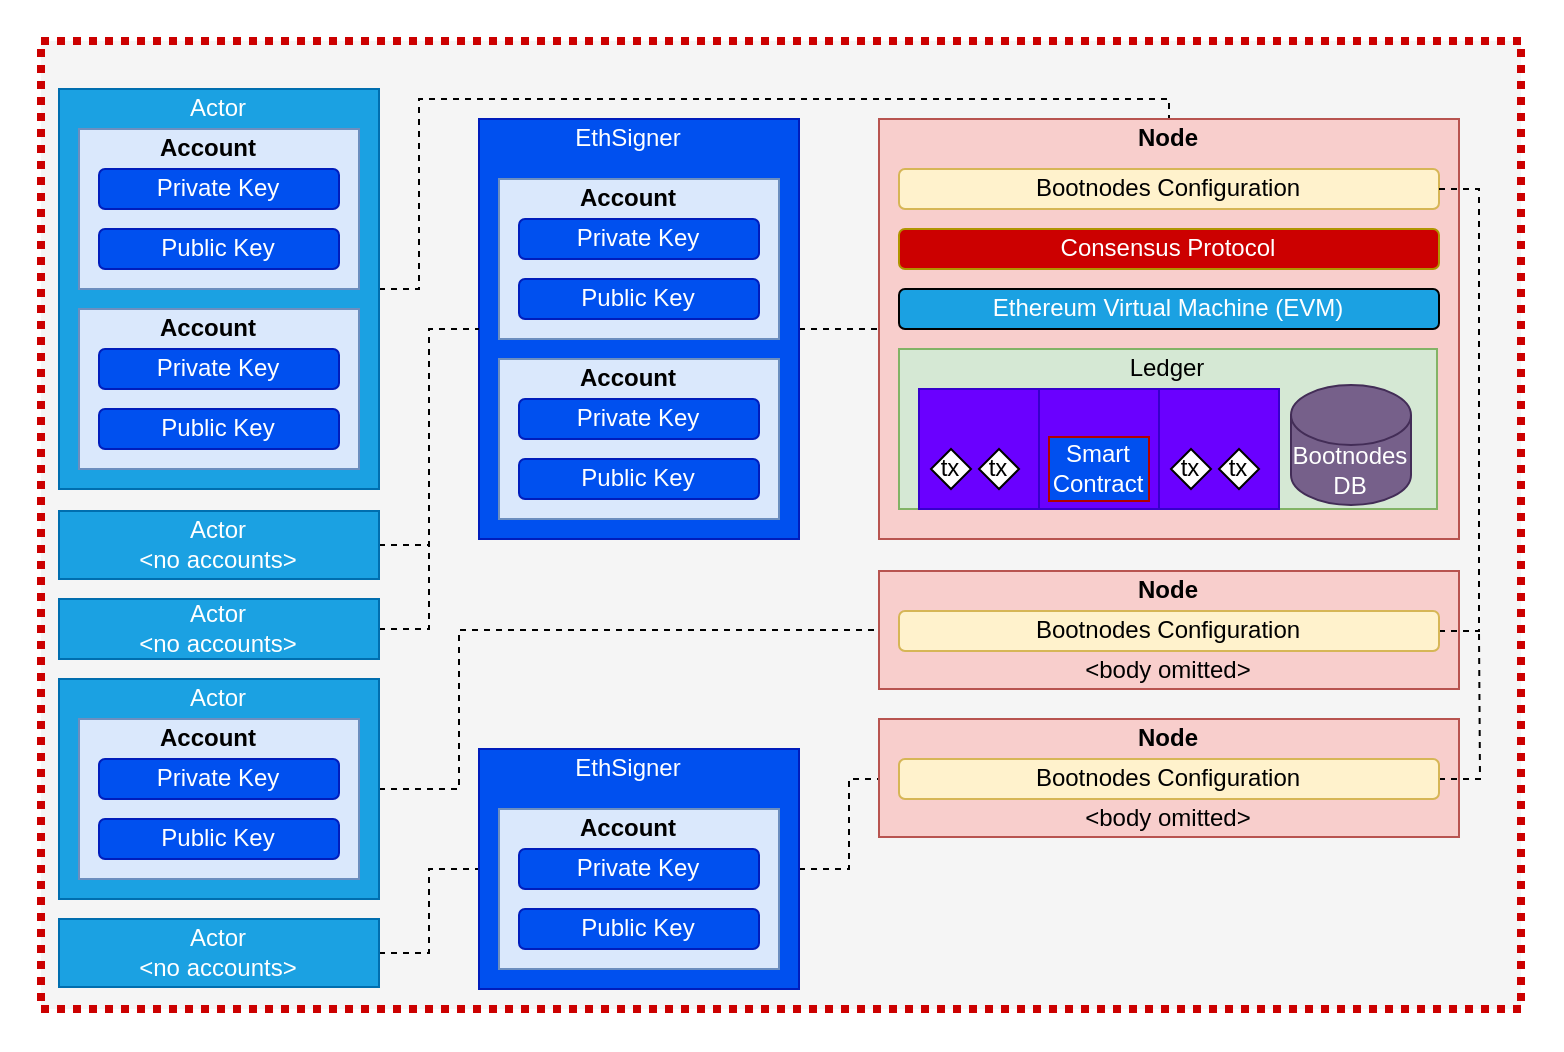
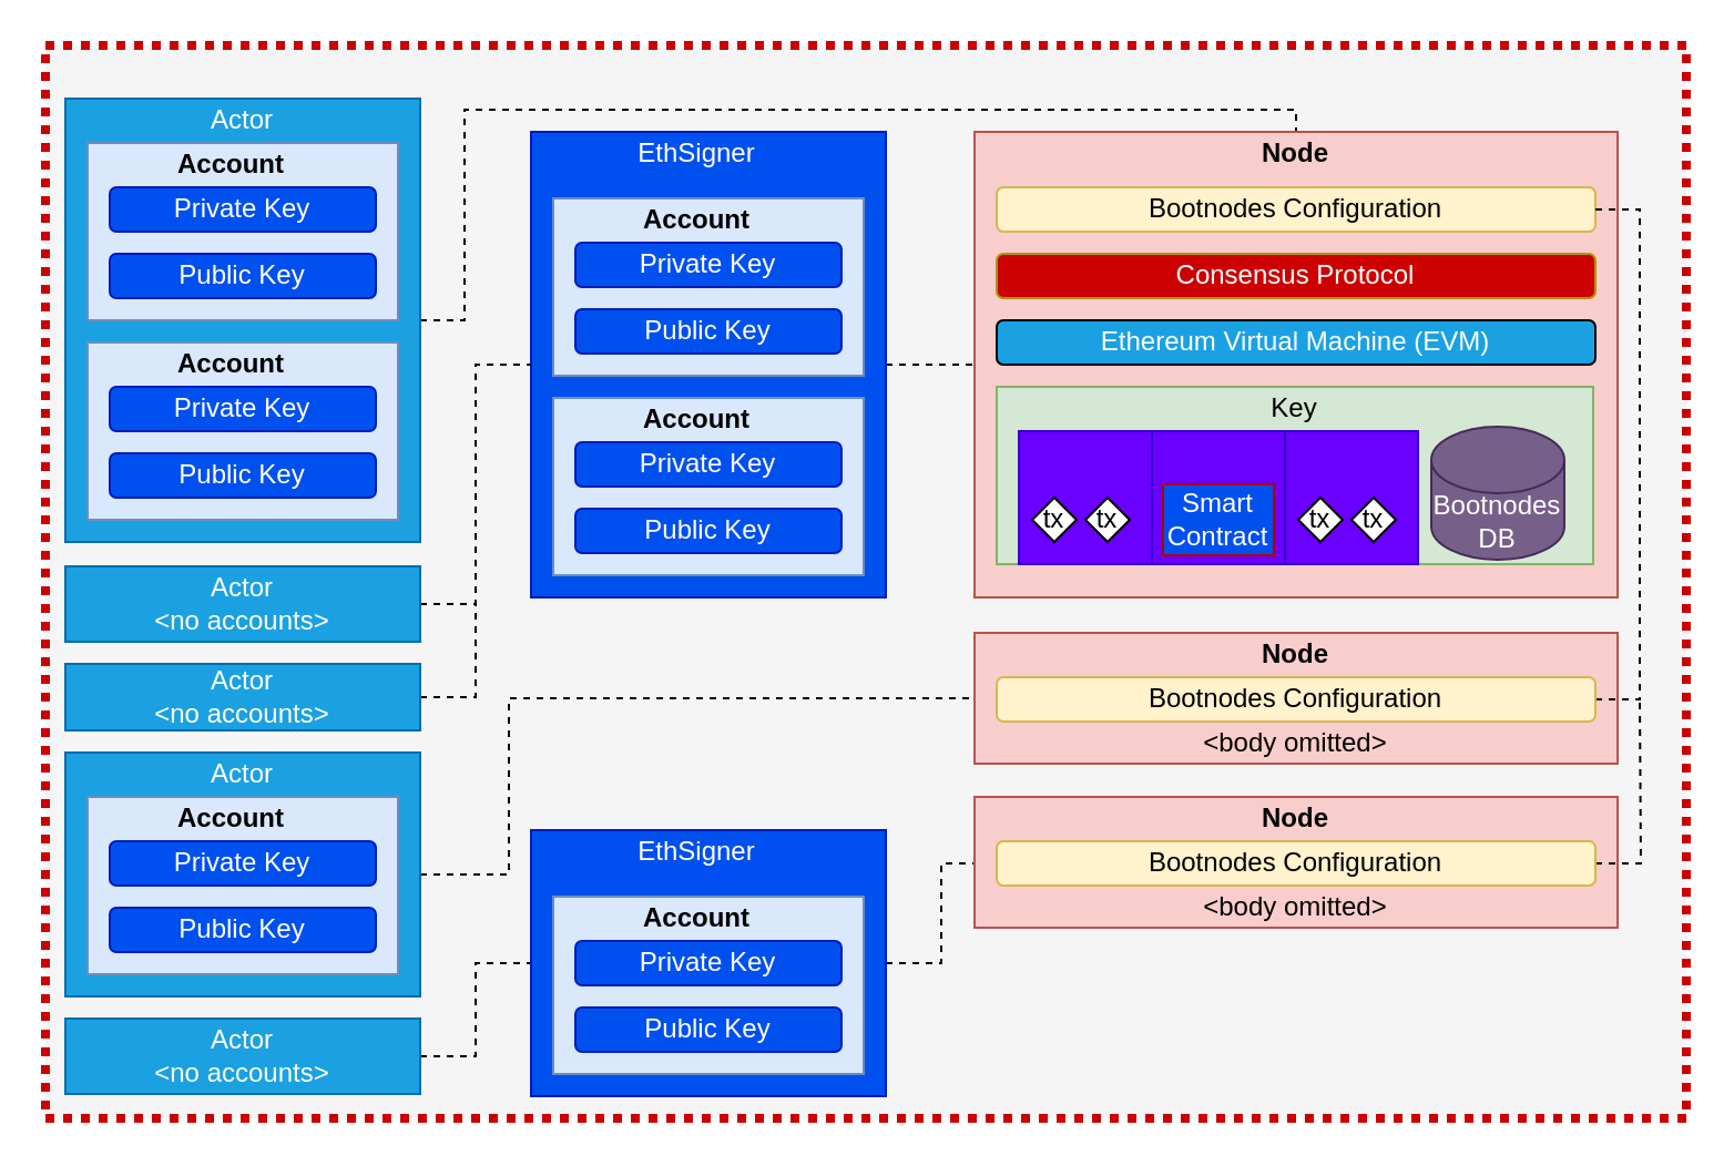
  <mxCell id="0" />
  <mxCell id="1" parent="0" />
  <mxCell id="2" value="" style="rounded=0;whiteSpace=wrap;html=1;dashed=1;strokeWidth=4;dashPattern=1 1;fillColor=#f5f5f5;fontColor=#333333;strokeColor=#CC0000;" parent="1" vertex="1"><mxGeometry x="20" y="20" width="740" height="484" as="geometry" /></mxCell>
  <mxCell id="3" style="edgeStyle=orthogonalEdgeStyle;rounded=0;orthogonalLoop=1;jettySize=auto;html=1;exitX=1;exitY=0.5;exitDx=0;exitDy=0;entryX=0.5;entryY=0;entryDx=0;entryDy=0;dashed=1;endArrow=none;endFill=0;fontColor=#FFFFFF;" parent="1" source="4" target="17" edge="1"><mxGeometry relative="1" as="geometry"><Array as="points"><mxPoint x="209" y="144" /><mxPoint x="209" y="49" /><mxPoint x="584" y="49" /></Array></mxGeometry></mxCell>
  <mxCell id="4" value="" style="rounded=0;whiteSpace=wrap;html=1;fillColor=#1ba1e2;fontColor=#ffffff;strokeColor=#006EAF;" parent="1" vertex="1"><mxGeometry x="29" y="44" width="160" height="200" as="geometry" /></mxCell>
  <mxCell id="5" value="" style="rounded=0;whiteSpace=wrap;html=1;fillColor=#f8cecc;strokeColor=#b85450;" parent="1" vertex="1"><mxGeometry x="439" y="59" width="290" height="210" as="geometry" /></mxCell>
  <mxCell id="6" value="" style="rounded=0;whiteSpace=wrap;html=1;fillColor=#d5e8d4;strokeColor=#82b366;" parent="1" vertex="1"><mxGeometry x="449" y="174" width="269" height="80" as="geometry" /></mxCell>
- <mxCell id="7" value="Ledger" style="text;html=1;strokeColor=none;fillColor=none;align=center;verticalAlign=middle;whiteSpace=wrap;rounded=0;" parent="1" vertex="1"><mxGeometry x="449" y="174" width="269" height="20" as="geometry" /></mxCell>
+ <mxCell id="7" value="Key" style="text;html=1;strokeColor=none;fillColor=none;align=center;verticalAlign=middle;whiteSpace=wrap;rounded=0;" parent="1" vertex="1"><mxGeometry x="449" y="174" width="269" height="20" as="geometry" /></mxCell>
  <mxCell id="8" value="" style="rounded=0;whiteSpace=wrap;html=1;fillColor=#6a00ff;strokeColor=#3700CC;fontColor=#ffffff;" parent="1" vertex="1"><mxGeometry x="459" y="194" width="60" height="60" as="geometry" /></mxCell>
  <mxCell id="9" value="tx" style="rhombus;whiteSpace=wrap;html=1;" parent="1" vertex="1"><mxGeometry x="465" y="224" width="20" height="20" as="geometry" /></mxCell>
  <mxCell id="10" value="tx" style="rhombus;whiteSpace=wrap;html=1;" parent="1" vertex="1"><mxGeometry x="489" y="224" width="20" height="20" as="geometry" /></mxCell>
  <mxCell id="11" value="" style="rounded=0;whiteSpace=wrap;html=1;fillColor=#6a00ff;strokeColor=#3700CC;fontColor=#ffffff;" parent="1" vertex="1"><mxGeometry x="519" y="194" width="60" height="60" as="geometry" /></mxCell>
  <mxCell id="12" value="" style="rounded=0;whiteSpace=wrap;html=1;fillColor=#6a00ff;strokeColor=#3700CC;fontColor=#ffffff;" parent="1" vertex="1"><mxGeometry x="579" y="194" width="60" height="60" as="geometry" /></mxCell>
  <mxCell id="13" value="tx" style="rhombus;whiteSpace=wrap;html=1;" parent="1" vertex="1"><mxGeometry x="585" y="224" width="20" height="20" as="geometry" /></mxCell>
  <mxCell id="14" value="tx" style="rhombus;whiteSpace=wrap;html=1;" parent="1" vertex="1"><mxGeometry x="609" y="224" width="20" height="20" as="geometry" /></mxCell>
  <mxCell id="15" value="Bootnodes DB" style="shape=cylinder3;whiteSpace=wrap;html=1;boundedLbl=1;backgroundOutline=1;size=15;fillColor=#76608a;strokeColor=#432D57;fontColor=#ffffff;" parent="1" vertex="1"><mxGeometry x="645" y="192" width="60" height="60" as="geometry" /></mxCell>
  <mxCell id="16" value="Smart Contract" style="rounded=0;whiteSpace=wrap;html=1;fontColor=#ffffff;fillColor=#0050ef;strokeColor=#B00000;" parent="1" vertex="1"><mxGeometry x="524" y="218" width="50" height="32" as="geometry" /></mxCell>
  <mxCell id="17" value="Node" style="text;html=1;strokeColor=none;fillColor=none;align=center;verticalAlign=middle;whiteSpace=wrap;rounded=0;fontStyle=1" parent="1" vertex="1"><mxGeometry x="449" y="59" width="270" height="20" as="geometry" /></mxCell>
  <mxCell id="18" style="edgeStyle=orthogonalEdgeStyle;rounded=0;orthogonalLoop=1;jettySize=auto;html=1;exitX=1;exitY=0.5;exitDx=0;exitDy=0;entryX=0;entryY=0.5;entryDx=0;entryDy=0;fontColor=#FFFFFF;dashed=1;endArrow=none;endFill=0;" parent="1" source="19" target="5" edge="1"><mxGeometry relative="1" as="geometry" /></mxCell>
  <mxCell id="19" value="" style="rounded=0;whiteSpace=wrap;html=1;fillColor=#0050ef;strokeColor=#001DBC;fontColor=#ffffff;" parent="1" vertex="1"><mxGeometry x="239" y="59" width="160" height="210" as="geometry" /></mxCell>
  <mxCell id="20" value="Ethereum Virtual Machine (EVM)" style="rounded=1;whiteSpace=wrap;html=1;fillColor=#1ba1e2;fontColor=#FFFFFF;" parent="1" vertex="1"><mxGeometry x="449" y="144" width="270" height="20" as="geometry" /></mxCell>
  <mxCell id="21" value="Consensus Protocol" style="rounded=1;whiteSpace=wrap;html=1;strokeColor=#B09500;fontColor=#ffffff;fillColor=#cc0000;" parent="1" vertex="1"><mxGeometry x="449" y="114" width="270" height="20" as="geometry" /></mxCell>
  <mxCell id="22" style="edgeStyle=orthogonalEdgeStyle;rounded=0;orthogonalLoop=1;jettySize=auto;html=1;exitX=1;exitY=0.5;exitDx=0;exitDy=0;entryX=0;entryY=0.5;entryDx=0;entryDy=0;dashed=1;endArrow=none;endFill=0;fontColor=#FFFFFF;" parent="1" source="23" target="19" edge="1"><mxGeometry relative="1" as="geometry" /></mxCell>
  <mxCell id="23" value="Actor&lt;br&gt;&amp;lt;no accounts&amp;gt;" style="rounded=0;whiteSpace=wrap;html=1;fillColor=#1ba1e2;strokeColor=#006EAF;fontColor=#ffffff;" parent="1" vertex="1"><mxGeometry x="29" y="255" width="160" height="34" as="geometry" /></mxCell>
  <mxCell id="24" value="" style="rounded=0;whiteSpace=wrap;html=1;fillColor=#dae8fc;strokeColor=#6c8ebf;" parent="1" vertex="1"><mxGeometry x="249" y="179" width="140" height="80" as="geometry" /></mxCell>
  <mxCell id="25" value="Public Key" style="rounded=1;whiteSpace=wrap;html=1;fillColor=#0050ef;strokeColor=#001DBC;fontColor=#ffffff;" parent="1" vertex="1"><mxGeometry x="259" y="229" width="120" height="20" as="geometry" /></mxCell>
  <mxCell id="26" value="Private Key" style="rounded=1;whiteSpace=wrap;html=1;fillColor=#0050ef;strokeColor=#001DBC;fontColor=#ffffff;" parent="1" vertex="1"><mxGeometry x="259" y="199" width="120" height="20" as="geometry" /></mxCell>
  <mxCell id="27" value="Account" style="text;html=1;strokeColor=none;fillColor=none;align=center;verticalAlign=middle;whiteSpace=wrap;rounded=0;fontStyle=1" parent="1" vertex="1"><mxGeometry x="249" y="179" width="130" height="20" as="geometry" /></mxCell>
  <mxCell id="28" value="" style="rounded=0;whiteSpace=wrap;html=1;fillColor=#dae8fc;strokeColor=#6c8ebf;" parent="1" vertex="1"><mxGeometry x="249" y="89" width="140" height="80" as="geometry" /></mxCell>
  <mxCell id="29" value="Public Key" style="rounded=1;whiteSpace=wrap;html=1;fillColor=#0050ef;strokeColor=#001DBC;fontColor=#ffffff;" parent="1" vertex="1"><mxGeometry x="259" y="139" width="120" height="20" as="geometry" /></mxCell>
  <mxCell id="30" value="Private Key" style="rounded=1;whiteSpace=wrap;html=1;fillColor=#0050ef;strokeColor=#001DBC;fontColor=#ffffff;" parent="1" vertex="1"><mxGeometry x="259" y="109" width="120" height="20" as="geometry" /></mxCell>
  <mxCell id="31" value="Account" style="text;html=1;strokeColor=none;fillColor=none;align=center;verticalAlign=middle;whiteSpace=wrap;rounded=0;fontStyle=1" parent="1" vertex="1"><mxGeometry x="249" y="89" width="130" height="20" as="geometry" /></mxCell>
  <mxCell id="32" value="&lt;font&gt;EthSigner&lt;/font&gt;" style="text;html=1;align=center;verticalAlign=middle;whiteSpace=wrap;rounded=0;fontColor=#FFFFFF;" parent="1" vertex="1"><mxGeometry x="239" y="59" width="150" height="20" as="geometry" /></mxCell>
  <mxCell id="33" style="edgeStyle=orthogonalEdgeStyle;rounded=0;orthogonalLoop=1;jettySize=auto;html=1;exitX=1;exitY=0.5;exitDx=0;exitDy=0;dashed=1;endArrow=none;endFill=0;fontColor=#FFFFFF;entryX=0;entryY=0.5;entryDx=0;entryDy=0;" parent="1" source="34" target="19" edge="1"><mxGeometry relative="1" as="geometry"><mxPoint x="219" y="295" as="targetPoint" /></mxGeometry></mxCell>
  <mxCell id="34" value="Actor&lt;br&gt;&amp;lt;no accounts&amp;gt;" style="rounded=0;whiteSpace=wrap;html=1;fillColor=#1ba1e2;strokeColor=#006EAF;fontColor=#ffffff;" parent="1" vertex="1"><mxGeometry x="29" y="299" width="160" height="30" as="geometry" /></mxCell>
  <mxCell id="35" value="" style="rounded=0;whiteSpace=wrap;html=1;fillColor=#dae8fc;strokeColor=#6c8ebf;" parent="1" vertex="1"><mxGeometry x="39" y="64" width="140" height="80" as="geometry" /></mxCell>
  <mxCell id="36" value="Public Key" style="rounded=1;whiteSpace=wrap;html=1;fillColor=#0050ef;strokeColor=#001DBC;fontColor=#ffffff;" parent="1" vertex="1"><mxGeometry x="49" y="114" width="120" height="20" as="geometry" /></mxCell>
  <mxCell id="37" value="Private Key" style="rounded=1;whiteSpace=wrap;html=1;fillColor=#0050ef;strokeColor=#001DBC;fontColor=#ffffff;" parent="1" vertex="1"><mxGeometry x="49" y="84" width="120" height="20" as="geometry" /></mxCell>
  <mxCell id="38" value="Account" style="text;html=1;strokeColor=none;fillColor=none;align=center;verticalAlign=middle;whiteSpace=wrap;rounded=0;fontStyle=1" parent="1" vertex="1"><mxGeometry x="39" y="64" width="130" height="20" as="geometry" /></mxCell>
  <mxCell id="39" value="Actor" style="text;html=1;strokeColor=none;fillColor=none;align=center;verticalAlign=middle;whiteSpace=wrap;rounded=0;fontColor=#FFFFFF;" parent="1" vertex="1"><mxGeometry x="29" y="44" width="160" height="20" as="geometry" /></mxCell>
  <mxCell id="40" value="" style="rounded=0;whiteSpace=wrap;html=1;fillColor=#dae8fc;strokeColor=#6c8ebf;" parent="1" vertex="1"><mxGeometry x="39" y="154" width="140" height="80" as="geometry" /></mxCell>
  <mxCell id="41" value="Public Key" style="rounded=1;whiteSpace=wrap;html=1;fillColor=#0050ef;strokeColor=#001DBC;fontColor=#ffffff;" parent="1" vertex="1"><mxGeometry x="49" y="204" width="120" height="20" as="geometry" /></mxCell>
  <mxCell id="42" value="Private Key" style="rounded=1;whiteSpace=wrap;html=1;fillColor=#0050ef;strokeColor=#001DBC;fontColor=#ffffff;" parent="1" vertex="1"><mxGeometry x="49" y="174" width="120" height="20" as="geometry" /></mxCell>
  <mxCell id="43" value="Account" style="text;html=1;strokeColor=none;fillColor=none;align=center;verticalAlign=middle;whiteSpace=wrap;rounded=0;fontStyle=1" parent="1" vertex="1"><mxGeometry x="39" y="154" width="130" height="20" as="geometry" /></mxCell>
  <mxCell id="44" value="Bootnodes Configuration" style="rounded=1;whiteSpace=wrap;html=1;fillColor=#fff2cc;strokeColor=#d6b656;" parent="1" vertex="1"><mxGeometry x="449" y="84" width="270" height="20" as="geometry" /></mxCell>
  <mxCell id="45" value="" style="rounded=0;whiteSpace=wrap;html=1;fillColor=#f8cecc;strokeColor=#b85450;" parent="1" vertex="1"><mxGeometry x="439" y="285" width="290" height="59" as="geometry" /></mxCell>
  <mxCell id="46" value="Node" style="text;html=1;strokeColor=none;fillColor=none;align=center;verticalAlign=middle;whiteSpace=wrap;rounded=0;fontStyle=1" parent="1" vertex="1"><mxGeometry x="449" y="285" width="270" height="20" as="geometry" /></mxCell>
  <mxCell id="47" style="edgeStyle=orthogonalEdgeStyle;rounded=0;orthogonalLoop=1;jettySize=auto;html=1;exitX=1;exitY=0.5;exitDx=0;exitDy=0;entryX=0;entryY=0.5;entryDx=0;entryDy=0;dashed=1;endArrow=none;endFill=0;fontColor=#FFFFFF;" parent="1" source="48" target="45" edge="1"><mxGeometry relative="1" as="geometry"><Array as="points"><mxPoint x="229" y="394" /><mxPoint x="229" y="315" /></Array></mxGeometry></mxCell>
  <mxCell id="48" value="" style="rounded=0;whiteSpace=wrap;html=1;fillColor=#1ba1e2;fontColor=#ffffff;strokeColor=#006EAF;" parent="1" vertex="1"><mxGeometry x="29" y="339" width="160" height="110" as="geometry" /></mxCell>
  <mxCell id="49" value="" style="rounded=0;whiteSpace=wrap;html=1;fillColor=#dae8fc;strokeColor=#6c8ebf;" parent="1" vertex="1"><mxGeometry x="39" y="359" width="140" height="80" as="geometry" /></mxCell>
  <mxCell id="50" value="Public Key" style="rounded=1;whiteSpace=wrap;html=1;fillColor=#0050ef;strokeColor=#001DBC;fontColor=#ffffff;" parent="1" vertex="1"><mxGeometry x="49" y="409" width="120" height="20" as="geometry" /></mxCell>
  <mxCell id="51" value="Private Key" style="rounded=1;whiteSpace=wrap;html=1;fillColor=#0050ef;strokeColor=#001DBC;fontColor=#ffffff;" parent="1" vertex="1"><mxGeometry x="49" y="379" width="120" height="20" as="geometry" /></mxCell>
  <mxCell id="52" value="Account" style="text;html=1;strokeColor=none;fillColor=none;align=center;verticalAlign=middle;whiteSpace=wrap;rounded=0;fontStyle=1" parent="1" vertex="1"><mxGeometry x="39" y="359" width="130" height="20" as="geometry" /></mxCell>
  <mxCell id="53" value="Actor" style="text;html=1;strokeColor=none;fillColor=none;align=center;verticalAlign=middle;whiteSpace=wrap;rounded=0;fontColor=#FFFFFF;" parent="1" vertex="1"><mxGeometry x="29" y="339" width="160" height="20" as="geometry" /></mxCell>
  <mxCell id="54" style="edgeStyle=orthogonalEdgeStyle;rounded=0;orthogonalLoop=1;jettySize=auto;html=1;exitX=1;exitY=0.5;exitDx=0;exitDy=0;entryX=0;entryY=0.5;entryDx=0;entryDy=0;dashed=1;endArrow=none;endFill=0;fontColor=#FFFFFF;" parent="1" source="55" target="57" edge="1"><mxGeometry relative="1" as="geometry" /></mxCell>
  <mxCell id="55" value="Actor&lt;br&gt;&amp;lt;no accounts&amp;gt;" style="rounded=0;whiteSpace=wrap;html=1;fillColor=#1ba1e2;strokeColor=#006EAF;fontColor=#ffffff;" parent="1" vertex="1"><mxGeometry x="29" y="459" width="160" height="34" as="geometry" /></mxCell>
  <mxCell id="56" style="edgeStyle=orthogonalEdgeStyle;rounded=0;orthogonalLoop=1;jettySize=auto;html=1;exitX=1;exitY=0.5;exitDx=0;exitDy=0;entryX=0;entryY=0.5;entryDx=0;entryDy=0;dashed=1;endArrow=none;endFill=0;fontColor=#FFFFFF;" parent="1" source="57" target="69" edge="1"><mxGeometry relative="1" as="geometry"><mxPoint x="438.5" y="376" as="targetPoint" /></mxGeometry></mxCell>
  <mxCell id="57" value="" style="rounded=0;whiteSpace=wrap;html=1;fillColor=#0050ef;strokeColor=#001DBC;fontColor=#ffffff;" parent="1" vertex="1"><mxGeometry x="239" y="374" width="160" height="120" as="geometry" /></mxCell>
  <mxCell id="58" value="" style="rounded=0;whiteSpace=wrap;html=1;fillColor=#dae8fc;strokeColor=#6c8ebf;" parent="1" vertex="1"><mxGeometry x="249" y="404" width="140" height="80" as="geometry" /></mxCell>
  <mxCell id="59" value="Public Key" style="rounded=1;whiteSpace=wrap;html=1;fillColor=#0050ef;strokeColor=#001DBC;fontColor=#ffffff;" parent="1" vertex="1"><mxGeometry x="259" y="454" width="120" height="20" as="geometry" /></mxCell>
  <mxCell id="60" value="Private Key" style="rounded=1;whiteSpace=wrap;html=1;fillColor=#0050ef;strokeColor=#001DBC;fontColor=#ffffff;" parent="1" vertex="1"><mxGeometry x="259" y="424" width="120" height="20" as="geometry" /></mxCell>
  <mxCell id="61" value="Account" style="text;html=1;strokeColor=none;fillColor=none;align=center;verticalAlign=middle;whiteSpace=wrap;rounded=0;fontStyle=1" parent="1" vertex="1"><mxGeometry x="249" y="404" width="130" height="20" as="geometry" /></mxCell>
  <mxCell id="62" value="&lt;font&gt;EthSigner&lt;/font&gt;" style="text;html=1;align=center;verticalAlign=middle;whiteSpace=wrap;rounded=0;fontColor=#FFFFFF;" parent="1" vertex="1"><mxGeometry x="239" y="374" width="150" height="20" as="geometry" /></mxCell>
  <mxCell id="63" style="edgeStyle=orthogonalEdgeStyle;rounded=0;orthogonalLoop=1;jettySize=auto;html=1;exitX=1;exitY=0.5;exitDx=0;exitDy=0;entryX=1;entryY=0.5;entryDx=0;entryDy=0;dashed=1;endArrow=none;endFill=0;fontColor=#FFFFFF;" parent="1" source="64" target="44" edge="1"><mxGeometry relative="1" as="geometry" /></mxCell>
  <mxCell id="64" value="Bootnodes Configuration" style="rounded=1;whiteSpace=wrap;html=1;fillColor=#fff2cc;strokeColor=#d6b656;" parent="1" vertex="1"><mxGeometry x="449" y="305" width="270" height="20" as="geometry" /></mxCell>
  <mxCell id="65" value="&lt;span style=&quot;font-weight: normal&quot;&gt;&amp;lt;body omitted&amp;gt;&lt;/span&gt;" style="text;html=1;strokeColor=none;fillColor=none;align=center;verticalAlign=middle;whiteSpace=wrap;rounded=0;fontStyle=1" parent="1" vertex="1"><mxGeometry x="448.5" y="325" width="270" height="20" as="geometry" /></mxCell>
  <mxCell id="66" value="" style="rounded=0;whiteSpace=wrap;html=1;fillColor=#f8cecc;strokeColor=#b85450;" parent="1" vertex="1"><mxGeometry x="439" y="359" width="290" height="59" as="geometry" /></mxCell>
  <mxCell id="67" value="Node" style="text;html=1;strokeColor=none;fillColor=none;align=center;verticalAlign=middle;whiteSpace=wrap;rounded=0;fontStyle=1" parent="1" vertex="1"><mxGeometry x="449" y="359" width="270" height="20" as="geometry" /></mxCell>
  <mxCell id="68" style="edgeStyle=orthogonalEdgeStyle;rounded=0;orthogonalLoop=1;jettySize=auto;html=1;exitX=1;exitY=0.5;exitDx=0;exitDy=0;dashed=1;endArrow=none;endFill=0;fontColor=#FFFFFF;" parent="1" source="69" edge="1"><mxGeometry relative="1" as="geometry"><mxPoint x="739" y="315" as="targetPoint" /></mxGeometry></mxCell>
  <mxCell id="69" value="Bootnodes Configuration" style="rounded=1;whiteSpace=wrap;html=1;fillColor=#fff2cc;strokeColor=#d6b656;" parent="1" vertex="1"><mxGeometry x="449" y="379" width="270" height="20" as="geometry" /></mxCell>
  <mxCell id="70" value="&lt;span style=&quot;font-weight: normal&quot;&gt;&amp;lt;body omitted&amp;gt;&lt;/span&gt;" style="text;html=1;strokeColor=none;fillColor=none;align=center;verticalAlign=middle;whiteSpace=wrap;rounded=0;fontStyle=1" parent="1" vertex="1"><mxGeometry x="448.5" y="399" width="270" height="20" as="geometry" /></mxCell>
